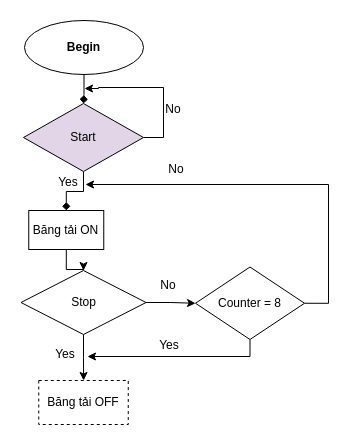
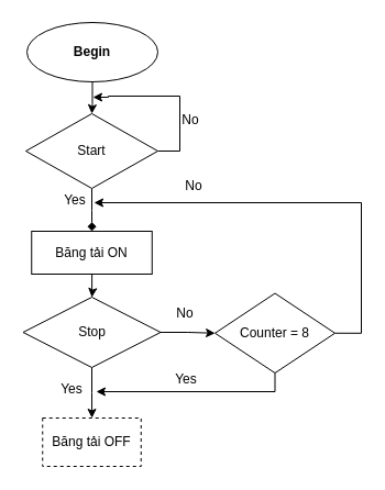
  <mxCell id="0" />
  <mxCell id="1" parent="0" />
  <mxCell id="2" value="" style="edgeStyle=orthogonalEdgeStyle;rounded=0;orthogonalLoop=1;jettySize=auto;html=1;endArrow=diamond;" parent="1" source="4" target="6" edge="1"><mxGeometry relative="1" as="geometry" /></mxCell>
  <mxCell id="3" value="" style="edgeStyle=orthogonalEdgeStyle;rounded=0;orthogonalLoop=1;jettySize=auto;html=1;" parent="1" source="4" edge="1"><mxGeometry relative="1" as="geometry"><mxPoint x="84" y="88" as="targetPoint" /><Array as="points"><mxPoint x="163" y="137" /><mxPoint x="163" y="87" /><mxPoint x="98" y="87" /></Array></mxGeometry></mxCell>
- <mxCell id="4" value="Start" style="rhombus;whiteSpace=wrap;html=1;fillColor=#e1d5e7;" parent="1" vertex="1"><mxGeometry x="23" y="103" width="120" height="68" as="geometry" /></mxCell>
+ <mxCell id="4" value="Start" style="rhombus;whiteSpace=wrap;html=1;" parent="1" vertex="1"><mxGeometry x="23" y="103" width="120" height="68" as="geometry" /></mxCell>
  <mxCell id="5" value="" style="edgeStyle=orthogonalEdgeStyle;rounded=0;orthogonalLoop=1;jettySize=auto;html=1;" parent="1" source="6" target="11" edge="1"><mxGeometry relative="1" as="geometry" /></mxCell>
- <mxCell id="6" value="Băng tải ON" style="rounded=0;whiteSpace=wrap;html=1;" parent="1" vertex="1"><mxGeometry x="28.25" y="210" width="75" height="39" as="geometry" /></mxCell>
- <mxCell id="7" value="" style="edgeStyle=orthogonalEdgeStyle;rounded=0;orthogonalLoop=1;jettySize=auto;html=1;endArrow=diamond;" parent="1" source="8" target="4" edge="1"><mxGeometry relative="1" as="geometry" /></mxCell>
+ <mxCell id="6" value="Băng tải ON" style="rounded=0;whiteSpace=wrap;html=1;" parent="1" vertex="1"><mxGeometry x="28.25" y="210" width="109.5" height="39" as="geometry" /></mxCell>
+ <mxCell id="7" value="" style="edgeStyle=orthogonalEdgeStyle;rounded=0;orthogonalLoop=1;jettySize=auto;html=1;" parent="1" source="8" target="4" edge="1"><mxGeometry relative="1" as="geometry" /></mxCell>
  <mxCell id="8" value="&lt;b&gt;Begin&lt;/b&gt;" style="ellipse;whiteSpace=wrap;html=1;" parent="1" vertex="1"><mxGeometry x="24" y="20" width="119" height="54" as="geometry" /></mxCell>
  <mxCell id="9" value="" style="edgeStyle=orthogonalEdgeStyle;rounded=0;orthogonalLoop=1;jettySize=auto;html=1;" parent="1" source="11" target="15" edge="1"><mxGeometry relative="1" as="geometry" /></mxCell>
  <mxCell id="10" value="" style="edgeStyle=orthogonalEdgeStyle;rounded=0;orthogonalLoop=1;jettySize=auto;html=1;" parent="1" source="11" target="14" edge="1"><mxGeometry relative="1" as="geometry" /></mxCell>
  <mxCell id="11" value="Stop" style="rhombus;whiteSpace=wrap;html=1;" parent="1" vertex="1"><mxGeometry x="20.5" y="270" width="125" height="64" as="geometry" /></mxCell>
  <mxCell id="12" value="" style="edgeStyle=orthogonalEdgeStyle;rounded=0;orthogonalLoop=1;jettySize=auto;html=1;" parent="1" source="14" edge="1"><mxGeometry relative="1" as="geometry"><mxPoint x="87" y="356" as="targetPoint" /><Array as="points"><mxPoint x="250" y="356" /></Array></mxGeometry></mxCell>
  <mxCell id="13" value="" style="edgeStyle=orthogonalEdgeStyle;rounded=0;orthogonalLoop=1;jettySize=auto;html=1;exitX=1;exitY=0.5;exitDx=0;exitDy=0;" parent="1" edge="1" source="14"><mxGeometry relative="1" as="geometry"><mxPoint x="249.5" y="279.5" as="sourcePoint" /><mxPoint x="85" y="184" as="targetPoint" /><Array as="points"><mxPoint x="328" y="303" /><mxPoint x="328" y="184" /></Array></mxGeometry></mxCell>
  <mxCell id="14" value="Counter = 8" style="rhombus;whiteSpace=wrap;html=1;" parent="1" vertex="1"><mxGeometry x="195" y="266.5" width="109" height="72.5" as="geometry" /></mxCell>
  <mxCell id="15" value="Băng tải OFF" style="rounded=0;whiteSpace=wrap;html=1;dashed=1;" parent="1" vertex="1"><mxGeometry x="38.25" y="380" width="89.5" height="44" as="geometry" /></mxCell>
  <mxCell id="16" value="Yes" style="text;html=1;strokeColor=none;fillColor=none;align=center;verticalAlign=middle;whiteSpace=wrap;rounded=0;" parent="1" vertex="1"><mxGeometry x="138.75" y="330" width="60" height="30" as="geometry" /></mxCell>
  <mxCell id="17" value="Yes" style="text;html=1;strokeColor=none;fillColor=none;align=center;verticalAlign=middle;whiteSpace=wrap;rounded=0;" parent="1" vertex="1"><mxGeometry x="35" y="339" width="60" height="30" as="geometry" /></mxCell>
  <mxCell id="18" value="Yes" style="text;html=1;strokeColor=none;fillColor=none;align=center;verticalAlign=middle;whiteSpace=wrap;rounded=0;" parent="1" vertex="1"><mxGeometry x="38.25" y="167" width="60" height="30" as="geometry" /></mxCell>
  <mxCell id="19" value="No" style="text;html=1;strokeColor=none;fillColor=none;align=center;verticalAlign=middle;whiteSpace=wrap;rounded=0;" parent="1" vertex="1"><mxGeometry x="145.5" y="154" width="60" height="30" as="geometry" /></mxCell>
  <mxCell id="20" value="No" style="text;html=1;strokeColor=none;fillColor=none;align=center;verticalAlign=middle;whiteSpace=wrap;rounded=0;" parent="1" vertex="1"><mxGeometry x="137.75" y="270" width="60" height="30" as="geometry" /></mxCell>
  <mxCell id="21" value="No" style="text;html=1;strokeColor=none;fillColor=none;align=center;verticalAlign=middle;whiteSpace=wrap;rounded=0;" parent="1" vertex="1"><mxGeometry x="143" y="94" width="60" height="30" as="geometry" /></mxCell>
